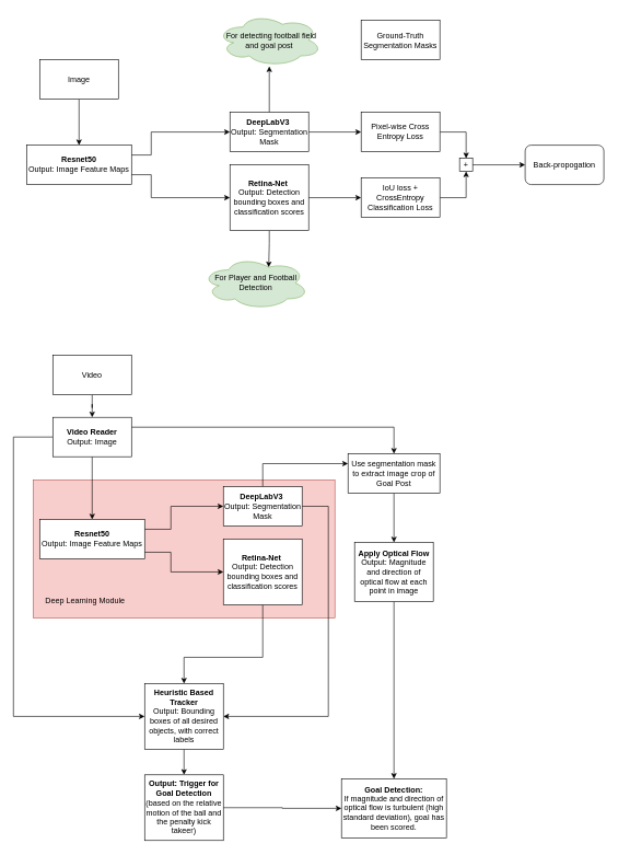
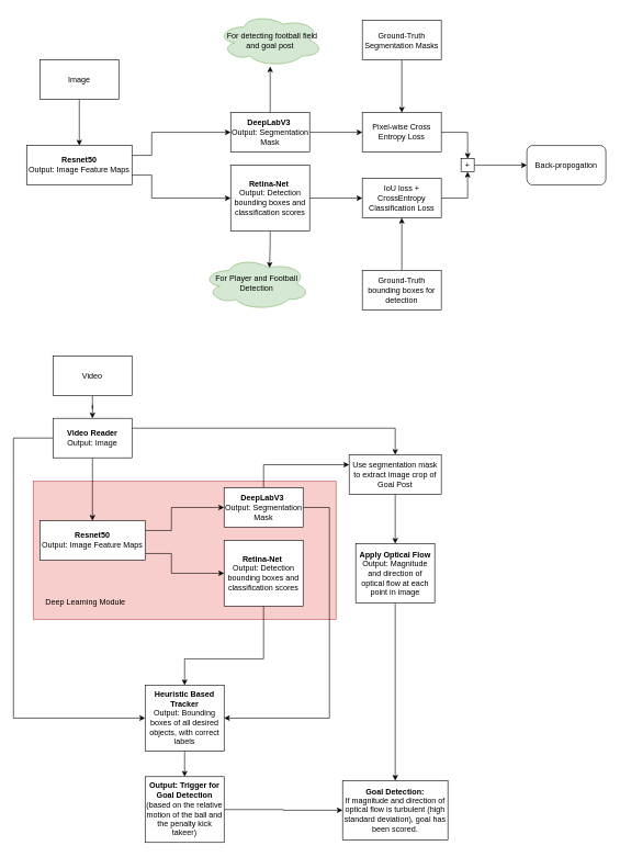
  <mxCell id="0" />
  <mxCell id="1" parent="0" />
  <mxCell id="2" value="&lt;br&gt;&lt;br&gt;&lt;br&gt;&lt;br&gt;&lt;br&gt;&lt;br&gt;&lt;br&gt;&lt;br&gt;&lt;br&gt;&lt;br&gt;&lt;br&gt;&amp;nbsp; &amp;nbsp; &amp;nbsp;Deep Learning Module" style="rounded=0;whiteSpace=wrap;html=1;fillColor=#f8cecc;strokeColor=#b85450;align=left;" parent="1" vertex="1"><mxGeometry x="50" y="730" width="460" height="210" as="geometry" /></mxCell>
  <mxCell id="3" style="edgeStyle=orthogonalEdgeStyle;rounded=0;orthogonalLoop=1;jettySize=auto;html=1;exitX=1;exitY=0.25;exitDx=0;exitDy=0;entryX=0;entryY=0.5;entryDx=0;entryDy=0;" parent="1" source="4" target="7" edge="1"><mxGeometry relative="1" as="geometry"><Array as="points"><mxPoint x="230" y="235" /><mxPoint x="230" y="200" /></Array></mxGeometry></mxCell>
  <mxCell id="4" value="&lt;b&gt;Resnet50&lt;/b&gt;&lt;br&gt;Output: Image Feature Maps" style="rounded=0;whiteSpace=wrap;html=1;" parent="1" vertex="1"><mxGeometry x="40" y="220" width="160" height="60" as="geometry" /></mxCell>
  <mxCell id="5" value="" style="edgeStyle=orthogonalEdgeStyle;rounded=0;orthogonalLoop=1;jettySize=auto;html=1;" parent="1" source="7" target="13" edge="1"><mxGeometry relative="1" as="geometry" /></mxCell>
  <mxCell id="6" value="" style="edgeStyle=orthogonalEdgeStyle;rounded=0;orthogonalLoop=1;jettySize=auto;html=1;" parent="1" source="7" target="20" edge="1"><mxGeometry relative="1" as="geometry" /></mxCell>
  <mxCell id="7" value="&lt;b&gt;DeepLabV3&amp;nbsp;&lt;/b&gt;&lt;br&gt;Output: Segmentation Mask" style="rounded=0;whiteSpace=wrap;html=1;" parent="1" vertex="1"><mxGeometry x="350" y="170" width="120" height="60" as="geometry" /></mxCell>
  <mxCell id="8" value="" style="edgeStyle=orthogonalEdgeStyle;rounded=0;orthogonalLoop=1;jettySize=auto;html=1;exitX=1;exitY=0.75;exitDx=0;exitDy=0;" parent="1" source="4" target="11" edge="1"><mxGeometry relative="1" as="geometry"><mxPoint x="290" y="300" as="sourcePoint" /><Array as="points"><mxPoint x="230" y="265" /><mxPoint x="230" y="300" /></Array></mxGeometry></mxCell>
  <mxCell id="9" value="" style="edgeStyle=orthogonalEdgeStyle;rounded=0;orthogonalLoop=1;jettySize=auto;html=1;" parent="1" source="11" target="15" edge="1"><mxGeometry relative="1" as="geometry" /></mxCell>
  <mxCell id="10" style="edgeStyle=orthogonalEdgeStyle;rounded=0;orthogonalLoop=1;jettySize=auto;html=1;exitX=0.5;exitY=1;exitDx=0;exitDy=0;entryX=0.625;entryY=0.2;entryDx=0;entryDy=0;entryPerimeter=0;" parent="1" source="11" target="19" edge="1"><mxGeometry relative="1" as="geometry"><mxPoint x="410" y="400" as="targetPoint" /></mxGeometry></mxCell>
  <mxCell id="11" value="&lt;b&gt;Retina-Net&amp;nbsp;&lt;br&gt;&lt;/b&gt;Output: Detection bounding boxes and classification scores" style="rounded=0;whiteSpace=wrap;html=1;" parent="1" vertex="1"><mxGeometry x="350" y="250" width="120" height="100" as="geometry" /></mxCell>
  <mxCell id="12" value="" style="edgeStyle=orthogonalEdgeStyle;rounded=0;orthogonalLoop=1;jettySize=auto;html=1;" parent="1" source="13" target="17" edge="1"><mxGeometry relative="1" as="geometry" /></mxCell>
  <mxCell id="13" value="Pixel-wise Cross Entropy Loss" style="rounded=0;whiteSpace=wrap;html=1;" parent="1" vertex="1"><mxGeometry x="550" y="170" width="120" height="60" as="geometry" /></mxCell>
  <mxCell id="14" value="" style="edgeStyle=orthogonalEdgeStyle;rounded=0;orthogonalLoop=1;jettySize=auto;html=1;entryX=0.5;entryY=1;entryDx=0;entryDy=0;" parent="1" source="15" target="17" edge="1"><mxGeometry relative="1" as="geometry" /></mxCell>
  <mxCell id="15" value="IoU loss + CrossEntropy Classification Loss" style="rounded=0;whiteSpace=wrap;html=1;" parent="1" vertex="1"><mxGeometry x="550" y="270" width="120" height="60" as="geometry" /></mxCell>
  <mxCell id="16" value="" style="edgeStyle=orthogonalEdgeStyle;rounded=0;orthogonalLoop=1;jettySize=auto;html=1;" parent="1" source="17" target="18" edge="1"><mxGeometry relative="1" as="geometry" /></mxCell>
  <mxCell id="17" value="+" style="rounded=0;whiteSpace=wrap;html=1;" parent="1" vertex="1"><mxGeometry x="700" y="240" width="20" height="20" as="geometry" /></mxCell>
  <mxCell id="18" value="Back-propogation" style="whiteSpace=wrap;html=1;rounded=1;" parent="1" vertex="1"><mxGeometry x="800" y="220" width="120" height="60" as="geometry" /></mxCell>
  <mxCell id="19" value="For Player and Football Detection" style="ellipse;shape=cloud;whiteSpace=wrap;html=1;rounded=0;fillColor=#d5e8d4;strokeColor=#82b366;" parent="1" vertex="1"><mxGeometry x="307.5" y="390" width="162.5" height="80" as="geometry" /></mxCell>
  <mxCell id="20" value="&amp;nbsp; For detecting football field and goal post" style="ellipse;shape=cloud;whiteSpace=wrap;html=1;rounded=0;fillColor=#d5e8d4;strokeColor=#82b366;" parent="1" vertex="1"><mxGeometry x="330" y="20" width="160" height="80" as="geometry" /></mxCell>
  <mxCell id="21" style="edgeStyle=orthogonalEdgeStyle;rounded=0;orthogonalLoop=1;jettySize=auto;html=1;exitX=0.5;exitY=1;exitDx=0;exitDy=0;entryX=0.5;entryY=0;entryDx=0;entryDy=0;" parent="1" source="22" target="4" edge="1"><mxGeometry relative="1" as="geometry" /></mxCell>
  <mxCell id="22" value="Image" style="rounded=0;whiteSpace=wrap;html=1;" parent="1" vertex="1"><mxGeometry x="60" y="90" width="120" height="60" as="geometry" /></mxCell>
  <mxCell id="23" value="" style="edgeStyle=orthogonalEdgeStyle;rounded=0;orthogonalLoop=1;jettySize=auto;html=1;entryX=0;entryY=0.5;entryDx=0;entryDy=0;" parent="1" source="25" target="30" edge="1"><mxGeometry relative="1" as="geometry"><Array as="points"><mxPoint x="260" y="840" /><mxPoint x="260" y="870" /></Array><mxPoint x="170" y="870" as="targetPoint" /></mxGeometry></mxCell>
  <mxCell id="24" style="edgeStyle=orthogonalEdgeStyle;rounded=0;orthogonalLoop=1;jettySize=auto;html=1;exitX=1;exitY=0.25;exitDx=0;exitDy=0;entryX=0;entryY=0.5;entryDx=0;entryDy=0;" parent="1" source="25" target="28" edge="1"><mxGeometry relative="1" as="geometry"><Array as="points"><mxPoint x="260" y="805" /><mxPoint x="260" y="770" /></Array></mxGeometry></mxCell>
  <mxCell id="25" value="&lt;b&gt;Resnet50&lt;br&gt;&lt;/b&gt;Output: Image Feature Maps" style="rounded=0;whiteSpace=wrap;html=1;" parent="1" vertex="1"><mxGeometry x="60" y="790" width="160" height="60" as="geometry" /></mxCell>
  <mxCell id="26" style="edgeStyle=orthogonalEdgeStyle;rounded=0;orthogonalLoop=1;jettySize=auto;html=1;exitX=0.5;exitY=0;exitDx=0;exitDy=0;entryX=0;entryY=0.25;entryDx=0;entryDy=0;" parent="1" source="28" target="44" edge="1"><mxGeometry relative="1" as="geometry"><mxPoint x="390" y="600" as="targetPoint" /></mxGeometry></mxCell>
  <mxCell id="27" style="edgeStyle=orthogonalEdgeStyle;rounded=0;orthogonalLoop=1;jettySize=auto;html=1;exitX=1;exitY=0.5;exitDx=0;exitDy=0;entryX=1;entryY=0.5;entryDx=0;entryDy=0;" parent="1" source="28" target="47" edge="1"><mxGeometry relative="1" as="geometry"><Array as="points"><mxPoint x="500" y="770" /><mxPoint x="500" y="1090" /></Array></mxGeometry></mxCell>
  <mxCell id="28" value="&lt;b&gt;DeepLabV3&amp;nbsp;&lt;/b&gt;&lt;br&gt;Output: Segmentation Mask" style="rounded=0;whiteSpace=wrap;html=1;" parent="1" vertex="1"><mxGeometry x="340" y="740" width="120" height="60" as="geometry" /></mxCell>
  <mxCell id="29" value="" style="edgeStyle=orthogonalEdgeStyle;rounded=0;orthogonalLoop=1;jettySize=auto;html=1;" parent="1" source="30" target="47" edge="1"><mxGeometry relative="1" as="geometry"><Array as="points"><mxPoint x="400" y="1000" /><mxPoint x="280" y="1000" /></Array></mxGeometry></mxCell>
  <mxCell id="30" value="&lt;b&gt;Retina-Net&amp;nbsp;&lt;br&gt;&lt;/b&gt;Output: Detection bounding boxes and classification scores" style="rounded=0;whiteSpace=wrap;html=1;" parent="1" vertex="1"><mxGeometry x="340" y="820" width="120" height="100" as="geometry" /></mxCell>
  <mxCell id="31" value="" style="edgeStyle=orthogonalEdgeStyle;rounded=0;orthogonalLoop=1;jettySize=auto;html=1;" parent="1" source="32" target="45" edge="1"><mxGeometry relative="1" as="geometry" /></mxCell>
  <mxCell id="32" value="&lt;b&gt;Apply Optical Flow&lt;/b&gt;&lt;br&gt;Output: Magnitude and direction of optical flow at each point in image" style="rounded=0;whiteSpace=wrap;html=1;" parent="1" vertex="1"><mxGeometry x="540" y="825" width="120" height="90" as="geometry" /></mxCell>
+ <mxCell id="33" style="edgeStyle=orthogonalEdgeStyle;rounded=0;orthogonalLoop=1;jettySize=auto;html=1;exitX=0.5;exitY=1;exitDx=0;exitDy=0;entryX=0.5;entryY=0;entryDx=0;entryDy=0;" parent="1" source="34" target="13" edge="1"><mxGeometry relative="1" as="geometry" /></mxCell>
  <mxCell id="34" value="Ground-Truth Segmentation Masks" style="rounded=0;whiteSpace=wrap;html=1;" parent="1" vertex="1"><mxGeometry x="550" y="30" width="120" height="60" as="geometry" /></mxCell>
+ <mxCell id="35" style="edgeStyle=orthogonalEdgeStyle;rounded=0;orthogonalLoop=1;jettySize=auto;html=1;exitX=0.5;exitY=0;exitDx=0;exitDy=0;entryX=0.5;entryY=1;entryDx=0;entryDy=0;" parent="1" source="36" target="15" edge="1"><mxGeometry relative="1" as="geometry" /></mxCell>
+ <mxCell id="36" value="Ground-Truth bounding boxes for detection" style="rounded=0;whiteSpace=wrap;html=1;" parent="1" vertex="1"><mxGeometry x="550" y="410" width="120" height="60" as="geometry" /></mxCell>
  <mxCell id="37" value="" style="edgeStyle=orthogonalEdgeStyle;rounded=0;orthogonalLoop=1;jettySize=auto;html=1;" parent="1" source="38" target="42" edge="1"><mxGeometry relative="1" as="geometry" /></mxCell>
  <mxCell id="38" value="Video" style="rounded=0;whiteSpace=wrap;html=1;" parent="1" vertex="1"><mxGeometry x="80" y="540" width="120" height="60" as="geometry" /></mxCell>
  <mxCell id="39" value="" style="edgeStyle=orthogonalEdgeStyle;rounded=0;orthogonalLoop=1;jettySize=auto;html=1;entryX=0.5;entryY=0;entryDx=0;entryDy=0;" parent="1" source="42" target="25" edge="1"><mxGeometry relative="1" as="geometry"><mxPoint x="120" y="630" as="targetPoint" /></mxGeometry></mxCell>
  <mxCell id="40" style="edgeStyle=orthogonalEdgeStyle;rounded=0;orthogonalLoop=1;jettySize=auto;html=1;exitX=0;exitY=0.5;exitDx=0;exitDy=0;entryX=0;entryY=0.5;entryDx=0;entryDy=0;" parent="1" source="42" target="47" edge="1"><mxGeometry relative="1" as="geometry"><Array as="points"><mxPoint x="20" y="665" /><mxPoint x="20" y="1090" /></Array></mxGeometry></mxCell>
  <mxCell id="41" style="edgeStyle=orthogonalEdgeStyle;rounded=0;orthogonalLoop=1;jettySize=auto;html=1;exitX=1;exitY=0.25;exitDx=0;exitDy=0;entryX=0.5;entryY=0;entryDx=0;entryDy=0;" parent="1" source="42" target="44" edge="1"><mxGeometry relative="1" as="geometry" /></mxCell>
  <mxCell id="42" value="&lt;b&gt;Video Reader&lt;/b&gt;&lt;br&gt;Output: Image" style="rounded=0;whiteSpace=wrap;html=1;" parent="1" vertex="1"><mxGeometry x="80" y="634.5" width="120" height="60" as="geometry" /></mxCell>
  <mxCell id="43" style="edgeStyle=orthogonalEdgeStyle;rounded=0;orthogonalLoop=1;jettySize=auto;html=1;exitX=0.5;exitY=1;exitDx=0;exitDy=0;entryX=0.5;entryY=0;entryDx=0;entryDy=0;" parent="1" source="44" target="32" edge="1"><mxGeometry relative="1" as="geometry"><mxPoint x="650" y="770" as="targetPoint" /></mxGeometry></mxCell>
  <mxCell id="44" value="Use segmentation mask to extract image crop of Goal Post" style="rounded=0;whiteSpace=wrap;html=1;" parent="1" vertex="1"><mxGeometry x="530" y="690" width="140" height="60" as="geometry" /></mxCell>
  <mxCell id="45" value="&lt;b&gt;Goal Detection:&lt;/b&gt;&lt;br&gt;If magnitude and direction of optical flow is turbulent (high standard deviation), goal has been scored." style="rounded=0;whiteSpace=wrap;html=1;" parent="1" vertex="1"><mxGeometry x="520" y="1185" width="160" height="90" as="geometry" /></mxCell>
  <mxCell id="46" style="edgeStyle=orthogonalEdgeStyle;rounded=0;orthogonalLoop=1;jettySize=auto;html=1;exitX=0.5;exitY=1;exitDx=0;exitDy=0;entryX=0.5;entryY=0;entryDx=0;entryDy=0;" parent="1" source="47" target="49" edge="1"><mxGeometry relative="1" as="geometry" /></mxCell>
  <mxCell id="47" value="&lt;b&gt;Heuristic Based Tracker&lt;/b&gt;&lt;br&gt;Output: Bounding boxes of all desired objects, with correct labels" style="rounded=0;whiteSpace=wrap;html=1;" parent="1" vertex="1"><mxGeometry x="220" y="1040" width="120" height="100" as="geometry" /></mxCell>
  <mxCell id="48" style="edgeStyle=orthogonalEdgeStyle;rounded=0;orthogonalLoop=1;jettySize=auto;html=1;exitX=1;exitY=0.5;exitDx=0;exitDy=0;entryX=0;entryY=0.5;entryDx=0;entryDy=0;" parent="1" source="49" target="45" edge="1"><mxGeometry relative="1" as="geometry" /></mxCell>
  <mxCell id="49" value="&lt;b&gt;Output: Trigger for Goal Detection &lt;/b&gt;(based on the relative motion of the ball and the penalty kick takeer)&lt;br&gt;" style="rounded=0;whiteSpace=wrap;html=1;" parent="1" vertex="1"><mxGeometry x="220" y="1179" width="120" height="100" as="geometry" /></mxCell>
